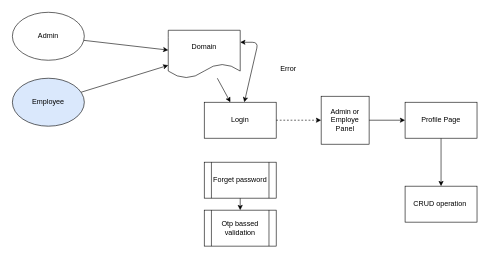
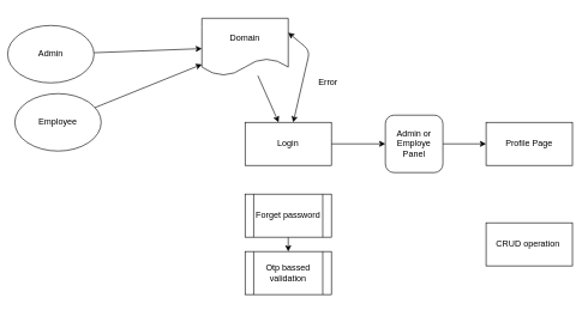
  <mxCell id="0" />
  <mxCell id="1" parent="0" />
- <mxCell id="2" style="edgeStyle=none;html=1;dashed=1;" parent="1" source="9" target="11" edge="1"><mxGeometry relative="1" as="geometry"><mxPoint x="630" y="90" as="sourcePoint" /></mxGeometry></mxCell>
+ <mxCell id="2" style="edgeStyle=none;html=1;" parent="1" source="9" target="11" edge="1"><mxGeometry relative="1" as="geometry"><mxPoint x="630" y="90" as="sourcePoint" /></mxGeometry></mxCell>
  <mxCell id="3" style="edgeStyle=none;html=1;" parent="1" source="4" target="8" edge="1"><mxGeometry relative="1" as="geometry" /></mxCell>
- <mxCell id="4" value="Admin" style="ellipse;whiteSpace=wrap;html=1;" parent="1" vertex="1"><mxGeometry x="20" y="20" width="120" height="80" as="geometry" /></mxCell>
+ <mxCell id="4" value="Admin" style="ellipse;whiteSpace=wrap;html=1;" parent="1" vertex="1"><mxGeometry x="10" y="35" width="120" height="80" as="geometry" /></mxCell>
  <mxCell id="5" style="edgeStyle=none;html=1;" parent="1" source="6" target="8" edge="1"><mxGeometry relative="1" as="geometry" /></mxCell>
- <mxCell id="6" value="Employee" style="ellipse;whiteSpace=wrap;html=1;fillColor=#dae8fc;" parent="1" vertex="1"><mxGeometry x="20" y="130" width="120" height="80" as="geometry" /></mxCell>
+ <mxCell id="6" value="Employee" style="ellipse;whiteSpace=wrap;html=1;" parent="1" vertex="1"><mxGeometry x="20" y="130" width="120" height="80" as="geometry" /></mxCell>
  <mxCell id="7" style="edgeStyle=none;html=1;" parent="1" source="8" target="9" edge="1"><mxGeometry relative="1" as="geometry"><mxPoint x="510" y="90" as="targetPoint" /></mxGeometry></mxCell>
- <mxCell id="8" value="Domain" style="shape=document;whiteSpace=wrap;html=1;boundedLbl=1;" parent="1" vertex="1"><mxGeometry x="280" y="50" width="120" height="80" as="geometry" /></mxCell>
+ <mxCell id="8" value="Domain" style="shape=document;whiteSpace=wrap;html=1;boundedLbl=1;" parent="1" vertex="1"><mxGeometry x="280" y="25" width="120" height="80" as="geometry" /></mxCell>
  <mxCell id="9" value="Login" style="rounded=0;whiteSpace=wrap;html=1;" parent="1" vertex="1"><mxGeometry x="340" y="170" width="120" height="60" as="geometry" /></mxCell>
  <mxCell id="10" value="" style="edgeStyle=none;html=1;" parent="1" source="11" target="18" edge="1"><mxGeometry relative="1" as="geometry" /></mxCell>
- <mxCell id="11" value="Admin or Employe Panel" style="whiteSpace=wrap;html=1;aspect=fixed;" parent="1" vertex="1"><mxGeometry x="535" y="160" width="80" height="80" as="geometry" /></mxCell>
+ <mxCell id="11" value="Admin or Employe Panel" style="whiteSpace=wrap;html=1;aspect=fixed;rounded=1;" parent="1" vertex="1"><mxGeometry x="535" y="160" width="80" height="80" as="geometry" /></mxCell>
  <mxCell id="12" style="edgeStyle=none;html=1;" parent="1" source="13" target="14" edge="1"><mxGeometry relative="1" as="geometry" /></mxCell>
  <mxCell id="13" value="Forget password" style="shape=process;whiteSpace=wrap;html=1;backgroundOutline=1;" parent="1" vertex="1"><mxGeometry x="340" y="270" width="120" height="60" as="geometry" /></mxCell>
  <mxCell id="14" value="Otp bassed validation" style="shape=process;whiteSpace=wrap;html=1;backgroundOutline=1;" parent="1" vertex="1"><mxGeometry x="340" y="350" width="120" height="60" as="geometry" /></mxCell>
- <mxCell id="15" value="Error" style="text;html=1;align=center;verticalAlign=middle;resizable=0;points=[];autosize=1;strokeColor=none;fillColor=none;" parent="1" vertex="1"><mxGeometry x="455" y="100" width="50" height="30" as="geometry" /></mxCell>
+ <mxCell id="15" value="Error" style="text;html=1;align=center;verticalAlign=middle;resizable=0;points=[];autosize=1;strokeColor=none;fillColor=none;" parent="1" vertex="1"><mxGeometry x="430" y="100" width="50" height="30" as="geometry" /></mxCell>
  <mxCell id="16" value="" style="endArrow=classic;startArrow=classic;html=1;exitX=1;exitY=0.25;exitDx=0;exitDy=0;" parent="1" source="8" target="9" edge="1"><mxGeometry width="50" height="50" relative="1" as="geometry"><mxPoint x="390" y="240" as="sourcePoint" /><mxPoint x="440" y="190" as="targetPoint" /><Array as="points"><mxPoint x="430" y="70" /></Array></mxGeometry></mxCell>
- <mxCell id="17" value="" style="edgeStyle=none;html=1;" parent="1" source="18" target="19" edge="1"><mxGeometry relative="1" as="geometry" /></mxCell>
  <mxCell id="18" value="Profile Page" style="whiteSpace=wrap;html=1;" parent="1" vertex="1"><mxGeometry x="675" y="170" width="120" height="60" as="geometry" /></mxCell>
  <mxCell id="19" value="CRUD operation&amp;nbsp;" style="whiteSpace=wrap;html=1;" parent="1" vertex="1"><mxGeometry x="675" y="310" width="120" height="60" as="geometry" /></mxCell>
